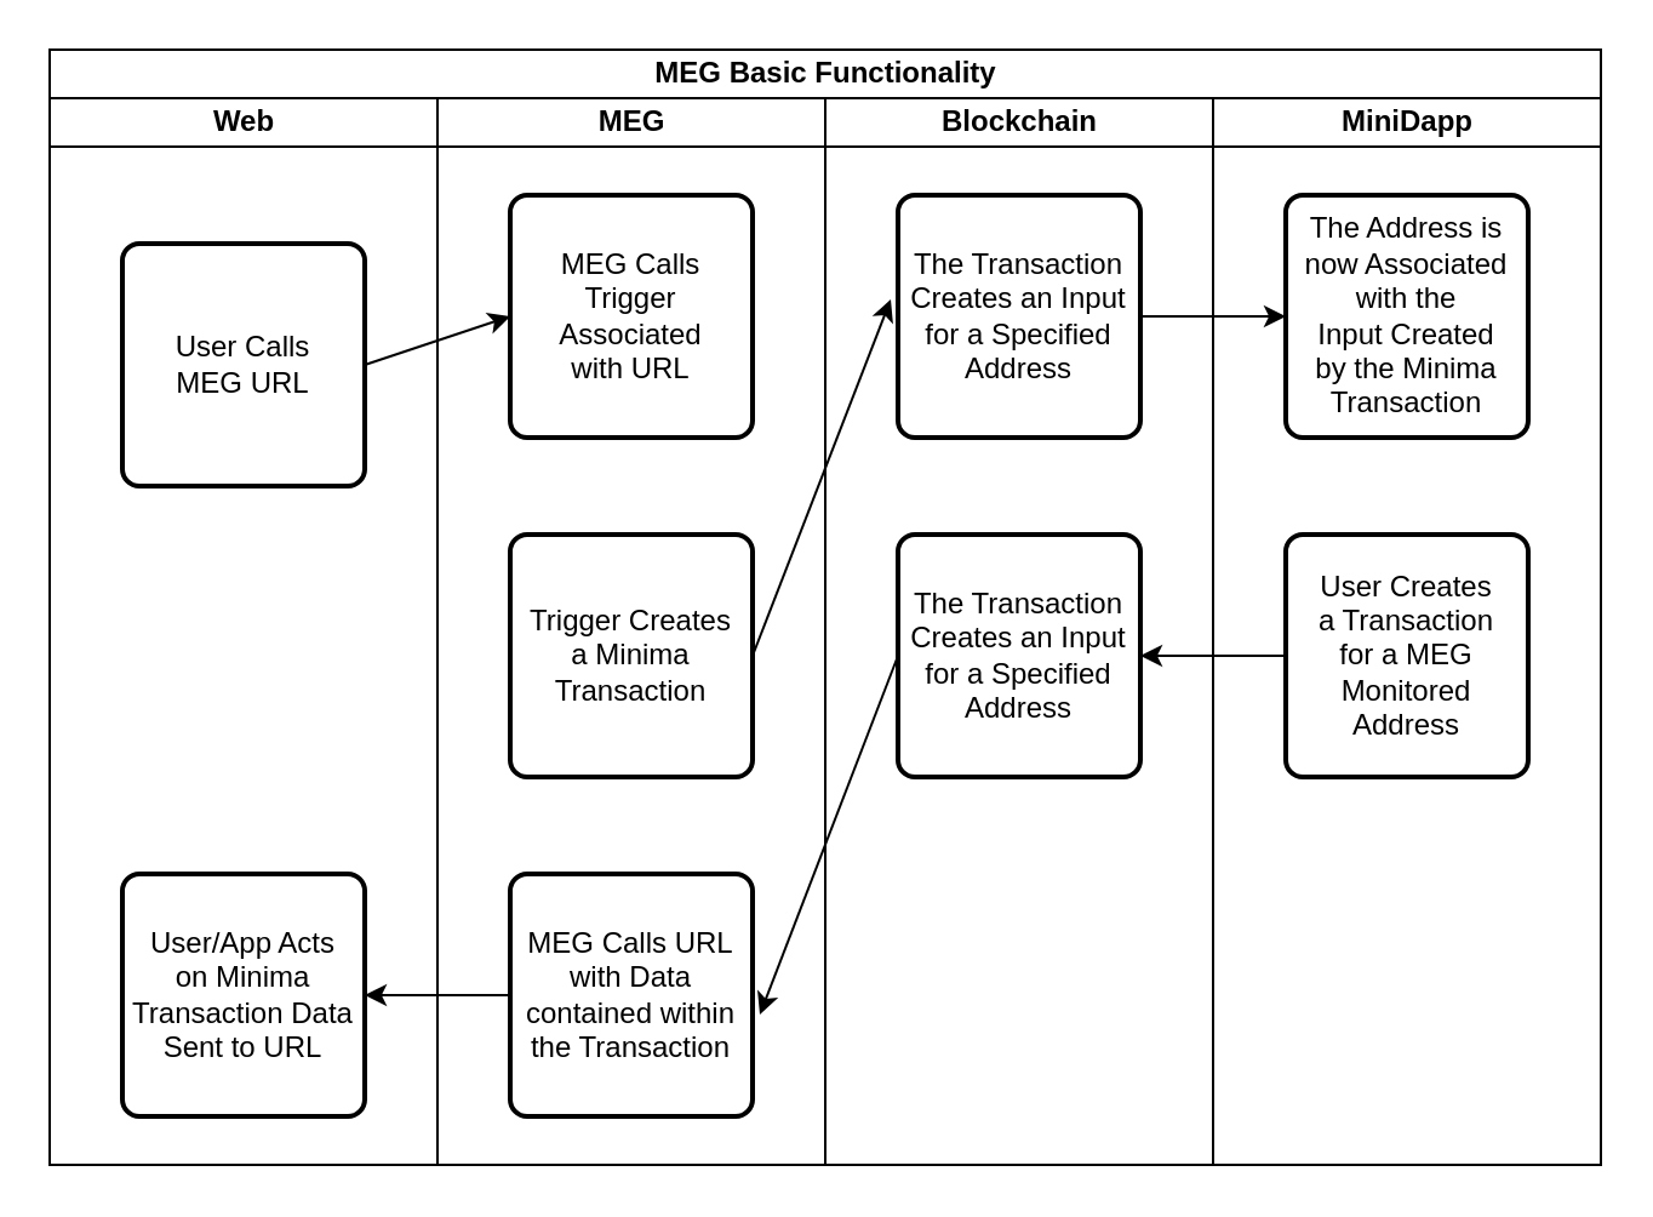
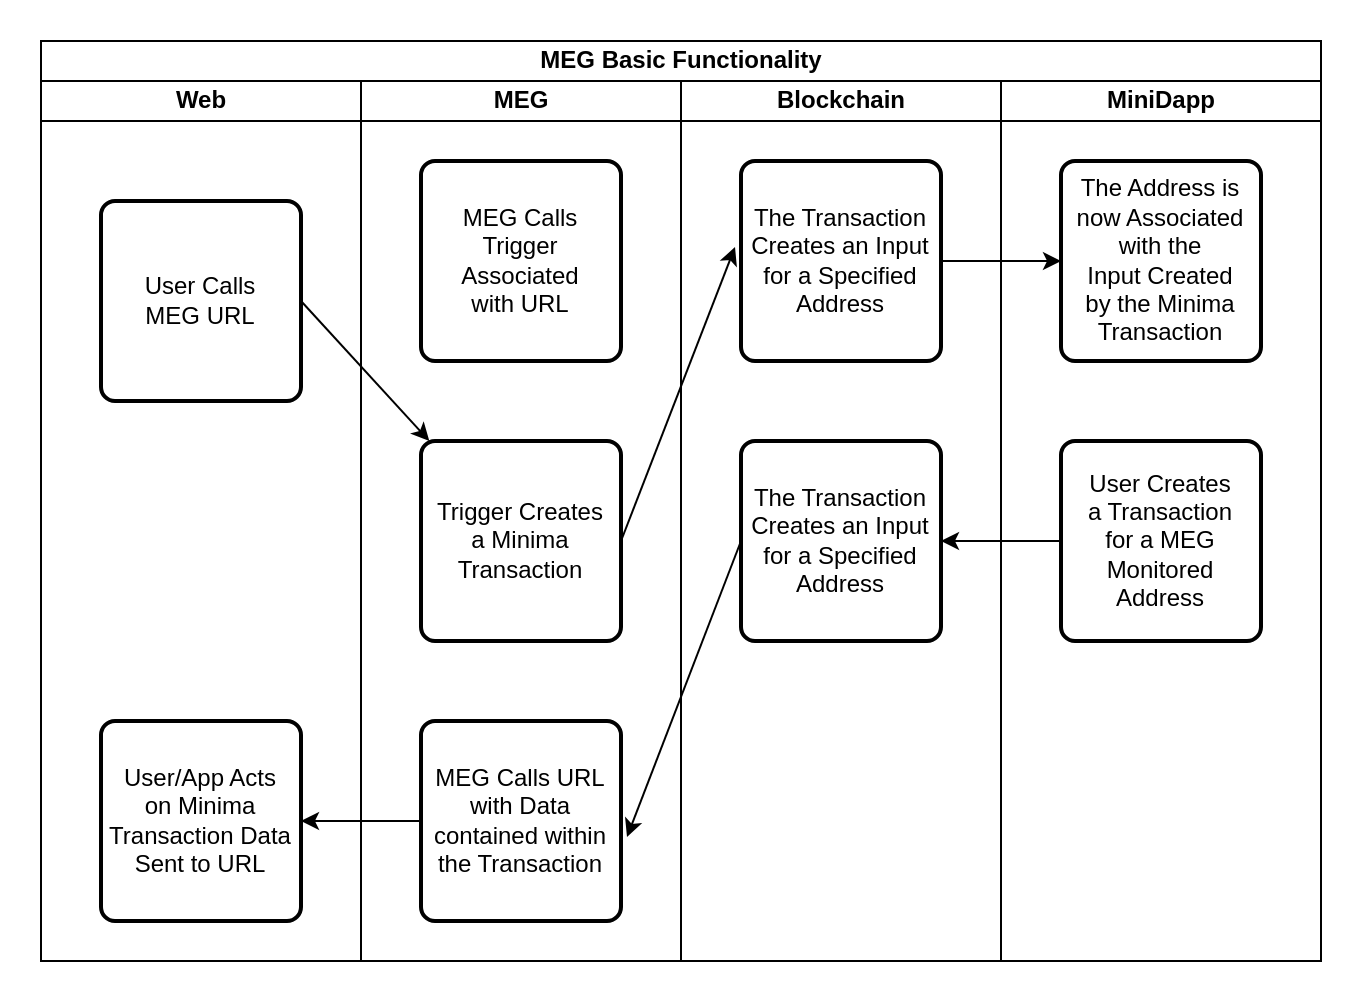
  <mxCell id="0" />
  <mxCell id="1" parent="0" />
  <mxCell id="2" value="MEG Basic Functionality" style="swimlane;html=1;childLayout=stackLayout;resizeParent=1;resizeParentMax=0;startSize=20;" parent="1" vertex="1"><mxGeometry x="20" y="20" width="640" height="460" as="geometry" /></mxCell>
  <mxCell id="3" value="Web" style="swimlane;html=1;startSize=20;" parent="2" vertex="1"><mxGeometry y="20" width="160" height="440" as="geometry" /></mxCell>
  <mxCell id="4" value="&lt;span&gt;User Calls&lt;/span&gt;&lt;br&gt;&lt;span&gt;MEG URL&lt;/span&gt;" style="rounded=1;whiteSpace=wrap;html=1;absoluteArcSize=1;arcSize=14;strokeWidth=2;" parent="3" vertex="1"><mxGeometry x="30" y="60" width="100" height="100" as="geometry" /></mxCell>
  <mxCell id="5" value="&lt;span&gt;User/App Acts &lt;br&gt;on Minima Transaction Data Sent to URL&lt;/span&gt;" style="rounded=1;whiteSpace=wrap;html=1;absoluteArcSize=1;arcSize=14;strokeWidth=2;" parent="3" vertex="1"><mxGeometry x="30" y="320" width="100" height="100" as="geometry" /></mxCell>
  <mxCell id="6" value="MEG" style="swimlane;html=1;startSize=20;" parent="2" vertex="1"><mxGeometry x="160" y="20" width="160" height="440" as="geometry" /></mxCell>
  <mxCell id="7" value="&lt;span&gt;MEG Calls&lt;br&gt;Trigger Associated &lt;br&gt;with URL&lt;/span&gt;" style="rounded=1;whiteSpace=wrap;html=1;absoluteArcSize=1;arcSize=14;strokeWidth=2;" parent="6" vertex="1"><mxGeometry x="30" y="40" width="100" height="100" as="geometry" /></mxCell>
  <mxCell id="8" value="Trigger Creates &lt;br&gt;a Minima Transaction" style="rounded=1;whiteSpace=wrap;html=1;absoluteArcSize=1;arcSize=14;strokeWidth=2;" parent="6" vertex="1"><mxGeometry x="30" y="180" width="100" height="100" as="geometry" /></mxCell>
  <mxCell id="9" value="MEG Calls URL with Data contained within the Transaction" style="rounded=1;whiteSpace=wrap;html=1;absoluteArcSize=1;arcSize=14;strokeWidth=2;" parent="6" vertex="1"><mxGeometry x="30" y="320" width="100" height="100" as="geometry" /></mxCell>
  <mxCell id="10" value="Blockchain" style="swimlane;html=1;startSize=20;" parent="2" vertex="1"><mxGeometry x="320" y="20" width="160" height="440" as="geometry" /></mxCell>
  <mxCell id="11" value="The Transaction Creates an Input for a Specified Address" style="rounded=1;whiteSpace=wrap;html=1;absoluteArcSize=1;arcSize=14;strokeWidth=2;" parent="10" vertex="1"><mxGeometry x="30" y="40" width="100" height="100" as="geometry" /></mxCell>
  <mxCell id="12" value="The Transaction Creates an Input for a Specified Address" style="rounded=1;whiteSpace=wrap;html=1;absoluteArcSize=1;arcSize=14;strokeWidth=2;" parent="10" vertex="1"><mxGeometry x="30" y="180" width="100" height="100" as="geometry" /></mxCell>
  <mxCell id="13" value="MiniDapp" style="swimlane;html=1;startSize=20;" parent="2" vertex="1"><mxGeometry x="480" y="20" width="160" height="440" as="geometry" /></mxCell>
  <mxCell id="14" value="The Address is now Associated with the &lt;br&gt;Input Created&lt;br&gt;by the Minima Transaction" style="rounded=1;whiteSpace=wrap;html=1;absoluteArcSize=1;arcSize=14;strokeWidth=2;" parent="13" vertex="1"><mxGeometry x="30" y="40" width="100" height="100" as="geometry" /></mxCell>
  <mxCell id="15" value="User Creates &lt;br&gt;a Transaction&lt;br&gt;for a MEG Monitored Address" style="rounded=1;whiteSpace=wrap;html=1;absoluteArcSize=1;arcSize=14;strokeWidth=2;" parent="13" vertex="1"><mxGeometry x="30" y="180" width="100" height="100" as="geometry" /></mxCell>
- <mxCell id="16" value="" style="endArrow=classic;html=1;exitX=1;exitY=0.5;exitDx=0;exitDy=0;entryX=0;entryY=0.5;entryDx=0;entryDy=0;" parent="2" source="4" target="7" edge="1"><mxGeometry width="50" height="50" relative="1" as="geometry"><mxPoint x="440" y="290" as="sourcePoint" /><mxPoint x="490" y="240" as="targetPoint" /></mxGeometry></mxCell>
+ <mxCell id="16" value="" style="endArrow=classic;html=1;exitX=1;exitY=0.5;exitDx=0;exitDy=0;" parent="2" source="4" target="8" edge="1"><mxGeometry width="50" height="50" relative="1" as="geometry"><mxPoint x="440" y="290" as="sourcePoint" /><mxPoint x="490" y="240" as="targetPoint" /></mxGeometry></mxCell>
  <mxCell id="17" value="" style="endArrow=classic;html=1;exitX=1;exitY=0.5;exitDx=0;exitDy=0;entryX=-0.03;entryY=0.43;entryDx=0;entryDy=0;entryPerimeter=0;" parent="2" source="8" target="11" edge="1"><mxGeometry width="50" height="50" relative="1" as="geometry"><mxPoint x="440" y="250" as="sourcePoint" /><mxPoint x="490" y="200" as="targetPoint" /></mxGeometry></mxCell>
  <mxCell id="18" value="" style="endArrow=classic;html=1;entryX=0;entryY=0.5;entryDx=0;entryDy=0;exitX=1;exitY=0.5;exitDx=0;exitDy=0;" parent="2" source="11" target="14" edge="1"><mxGeometry width="50" height="50" relative="1" as="geometry"><mxPoint x="440" y="250" as="sourcePoint" /><mxPoint x="490" y="200" as="targetPoint" /></mxGeometry></mxCell>
  <mxCell id="19" value="" style="endArrow=classic;html=1;entryX=1;entryY=0.5;entryDx=0;entryDy=0;exitX=0;exitY=0.5;exitDx=0;exitDy=0;" parent="2" source="15" target="12" edge="1"><mxGeometry width="50" height="50" relative="1" as="geometry"><mxPoint x="440" y="230" as="sourcePoint" /><mxPoint x="490" y="180" as="targetPoint" /></mxGeometry></mxCell>
  <mxCell id="20" value="" style="endArrow=classic;html=1;entryX=1.03;entryY=0.58;entryDx=0;entryDy=0;entryPerimeter=0;exitX=0;exitY=0.5;exitDx=0;exitDy=0;" parent="2" source="12" target="9" edge="1"><mxGeometry width="50" height="50" relative="1" as="geometry"><mxPoint x="330" y="280" as="sourcePoint" /><mxPoint x="460" y="180" as="targetPoint" /></mxGeometry></mxCell>
  <mxCell id="21" value="" style="endArrow=classic;html=1;exitX=0;exitY=0.5;exitDx=0;exitDy=0;entryX=1;entryY=0.5;entryDx=0;entryDy=0;" parent="2" source="9" target="5" edge="1"><mxGeometry width="50" height="50" relative="1" as="geometry"><mxPoint x="440" y="290" as="sourcePoint" /><mxPoint x="490" y="240" as="targetPoint" /></mxGeometry></mxCell>
